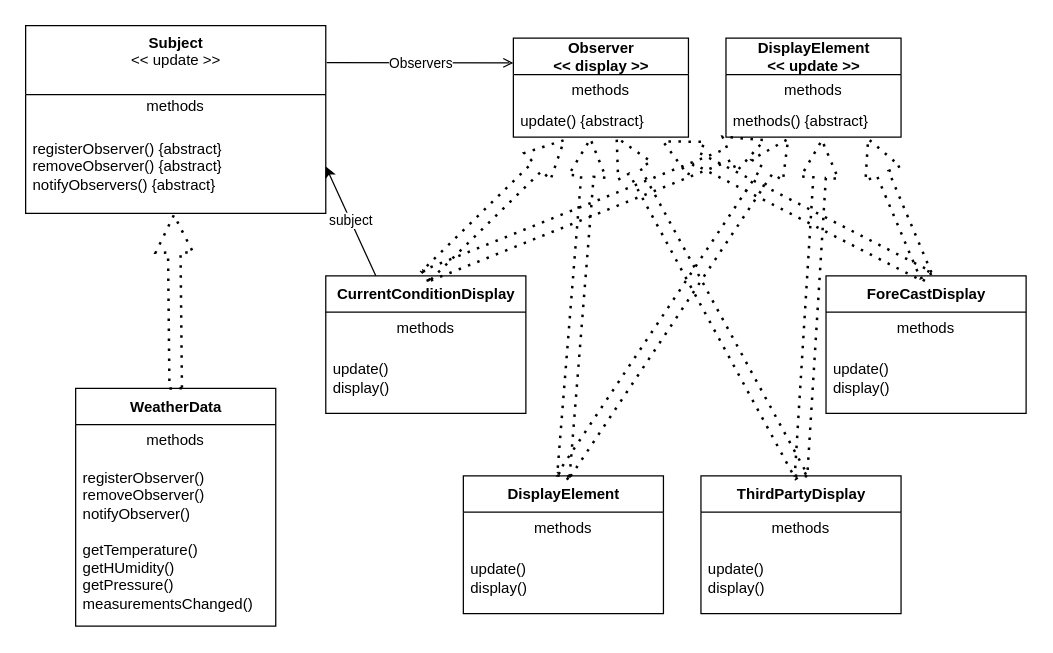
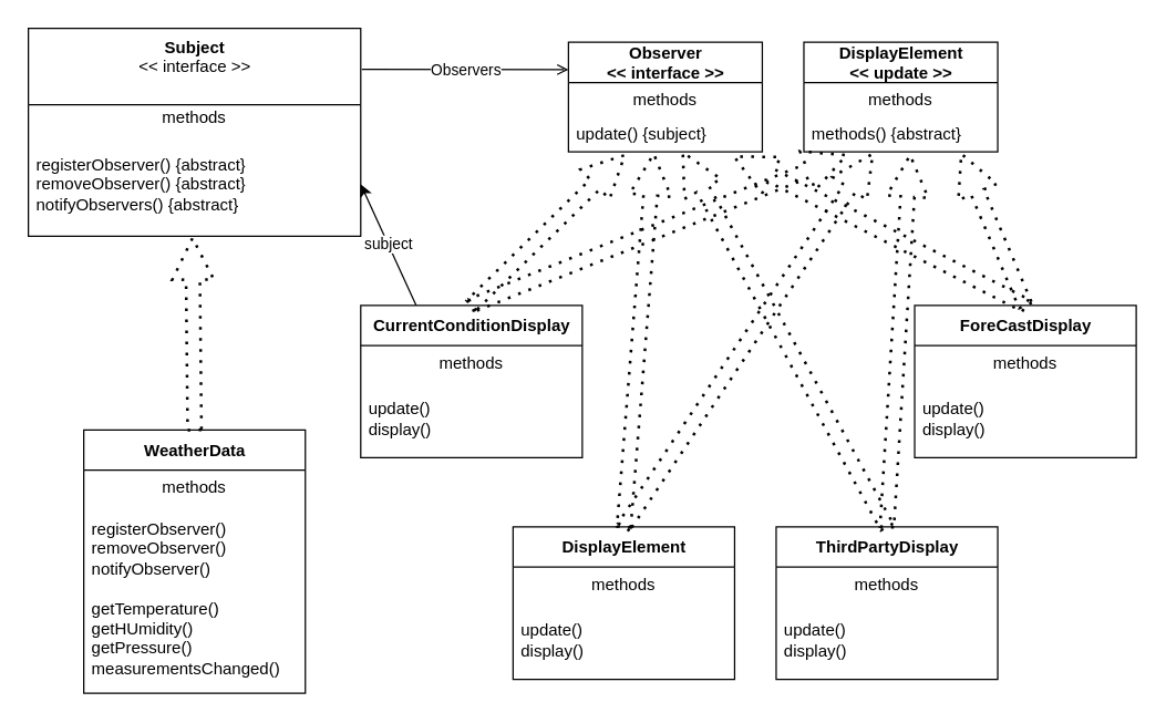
  <mxCell id="0" />
  <mxCell id="1" parent="0" />
- <mxCell id="2" value="&lt;b&gt;Subject&lt;/b&gt;&lt;br&gt;&amp;lt;&amp;lt; update &amp;gt;&amp;gt;" style="swimlane;fontStyle=0;align=center;verticalAlign=top;childLayout=stackLayout;horizontal=1;startSize=55;horizontalStack=0;resizeParent=1;resizeParentMax=0;resizeLast=0;collapsible=0;marginBottom=0;html=1;" parent="1" vertex="1"><mxGeometry x="20" y="20" width="240" height="150" as="geometry" /></mxCell>
+ <mxCell id="2" value="&lt;b&gt;Subject&lt;/b&gt;&lt;br&gt;&amp;lt;&amp;lt; interface &amp;gt;&amp;gt;" style="swimlane;fontStyle=0;align=center;verticalAlign=top;childLayout=stackLayout;horizontal=1;startSize=55;horizontalStack=0;resizeParent=1;resizeParentMax=0;resizeLast=0;collapsible=0;marginBottom=0;html=1;" parent="1" vertex="1"><mxGeometry x="20" y="20" width="240" height="150" as="geometry" /></mxCell>
  <mxCell id="3" value="methods" style="text;html=1;strokeColor=none;fillColor=none;align=center;verticalAlign=middle;spacingLeft=4;spacingRight=4;overflow=hidden;rotatable=0;points=[[0,0.5],[1,0.5]];portConstraint=eastwest;" parent="2" vertex="1"><mxGeometry y="55" width="240" height="20" as="geometry" /></mxCell>
  <mxCell id="4" value="registerObserver() {abstract}&lt;br&gt;removeObserver() {abstract}&lt;br&gt;notifyObservers() {abstract}" style="text;html=1;strokeColor=none;fillColor=none;align=left;verticalAlign=middle;spacingLeft=4;spacingRight=4;overflow=hidden;rotatable=0;points=[[0,0.5],[1,0.5]];portConstraint=eastwest;" parent="2" vertex="1"><mxGeometry y="75" width="240" height="75" as="geometry" /></mxCell>
  <mxCell id="5" value="WeatherData" style="swimlane;fontStyle=1;align=center;verticalAlign=middle;childLayout=stackLayout;horizontal=1;startSize=29;horizontalStack=0;resizeParent=1;resizeParentMax=0;resizeLast=0;collapsible=0;marginBottom=0;html=1;" parent="1" vertex="1"><mxGeometry x="60" y="310" width="160" height="190" as="geometry" /></mxCell>
  <mxCell id="6" value="methods" style="text;html=1;strokeColor=none;fillColor=none;align=center;verticalAlign=middle;spacingLeft=4;spacingRight=4;overflow=hidden;rotatable=0;points=[[0,0.5],[1,0.5]];portConstraint=eastwest;" parent="5" vertex="1"><mxGeometry y="29" width="160" height="25" as="geometry" /></mxCell>
  <mxCell id="7" value="registerObserver()&lt;br&gt;removeObserver()&lt;br&gt;notifyObserver()&lt;br&gt;&lt;br&gt;getTemperature()&lt;br&gt;getHUmidity()&lt;br&gt;getPressure()&lt;br&gt;measurementsChanged()" style="text;html=1;strokeColor=none;fillColor=none;align=left;verticalAlign=middle;spacingLeft=4;spacingRight=4;overflow=hidden;rotatable=0;points=[[0,0.5],[1,0.5]];portConstraint=eastwest;" parent="5" vertex="1"><mxGeometry y="54" width="160" height="136" as="geometry" /></mxCell>
  <mxCell id="8" value="DisplayElement&lt;br&gt;&amp;lt;&amp;lt; update &amp;gt;&amp;gt;" style="swimlane;fontStyle=1;align=center;verticalAlign=middle;childLayout=stackLayout;horizontal=1;startSize=29;horizontalStack=0;resizeParent=1;resizeParentMax=0;resizeLast=0;collapsible=0;marginBottom=0;html=1;" parent="1" vertex="1"><mxGeometry x="580" y="30" width="140" height="79" as="geometry" /></mxCell>
  <mxCell id="9" value="methods" style="text;html=1;strokeColor=none;fillColor=none;align=center;verticalAlign=middle;spacingLeft=4;spacingRight=4;overflow=hidden;rotatable=0;points=[[0,0.5],[1,0.5]];portConstraint=eastwest;" parent="8" vertex="1"><mxGeometry y="29" width="140" height="25" as="geometry" /></mxCell>
  <mxCell id="10" value="methods() {abstract}" style="text;html=1;strokeColor=none;fillColor=none;align=left;verticalAlign=middle;spacingLeft=4;spacingRight=4;overflow=hidden;rotatable=0;points=[[0,0.5],[1,0.5]];portConstraint=eastwest;" parent="8" vertex="1"><mxGeometry y="54" width="140" height="25" as="geometry" /></mxCell>
- <mxCell id="11" value="Observer&lt;br&gt;&amp;lt;&amp;lt; display &amp;gt;&amp;gt;" style="swimlane;fontStyle=1;align=center;verticalAlign=middle;childLayout=stackLayout;horizontal=1;startSize=29;horizontalStack=0;resizeParent=1;resizeParentMax=0;resizeLast=0;collapsible=0;marginBottom=0;html=1;" parent="1" vertex="1"><mxGeometry x="410" y="30" width="140" height="79" as="geometry" /></mxCell>
+ <mxCell id="11" value="Observer&lt;br&gt;&amp;lt;&amp;lt; interface &amp;gt;&amp;gt;" style="swimlane;fontStyle=1;align=center;verticalAlign=middle;childLayout=stackLayout;horizontal=1;startSize=29;horizontalStack=0;resizeParent=1;resizeParentMax=0;resizeLast=0;collapsible=0;marginBottom=0;html=1;" parent="1" vertex="1"><mxGeometry x="410" y="30" width="140" height="79" as="geometry" /></mxCell>
  <mxCell id="12" value="methods" style="text;html=1;strokeColor=none;fillColor=none;align=center;verticalAlign=middle;spacingLeft=4;spacingRight=4;overflow=hidden;rotatable=0;points=[[0,0.5],[1,0.5]];portConstraint=eastwest;" parent="11" vertex="1"><mxGeometry y="29" width="140" height="25" as="geometry" /></mxCell>
- <mxCell id="13" value="update() {abstract}" style="text;html=1;strokeColor=none;fillColor=none;align=left;verticalAlign=middle;spacingLeft=4;spacingRight=4;overflow=hidden;rotatable=0;points=[[0,0.5],[1,0.5]];portConstraint=eastwest;" parent="11" vertex="1"><mxGeometry y="54" width="140" height="25" as="geometry" /></mxCell>
+ <mxCell id="13" value="update() {subject}" style="text;html=1;strokeColor=none;fillColor=none;align=left;verticalAlign=middle;spacingLeft=4;spacingRight=4;overflow=hidden;rotatable=0;points=[[0,0.5],[1,0.5]];portConstraint=eastwest;" parent="11" vertex="1"><mxGeometry y="54" width="140" height="25" as="geometry" /></mxCell>
  <mxCell id="14" value="CurrentConditionDisplay" style="swimlane;fontStyle=1;align=center;verticalAlign=middle;childLayout=stackLayout;horizontal=1;startSize=29;horizontalStack=0;resizeParent=1;resizeParentMax=0;resizeLast=0;collapsible=0;marginBottom=0;html=1;" parent="1" vertex="1"><mxGeometry x="260" y="220" width="160" height="110" as="geometry" /></mxCell>
  <mxCell id="15" value="methods" style="text;html=1;strokeColor=none;fillColor=none;align=center;verticalAlign=middle;spacingLeft=4;spacingRight=4;overflow=hidden;rotatable=0;points=[[0,0.5],[1,0.5]];portConstraint=eastwest;" parent="14" vertex="1"><mxGeometry y="29" width="160" height="25" as="geometry" /></mxCell>
  <mxCell id="16" value="update()&lt;br&gt;display()" style="text;html=1;strokeColor=none;fillColor=none;align=left;verticalAlign=middle;spacingLeft=4;spacingRight=4;overflow=hidden;rotatable=0;points=[[0,0.5],[1,0.5]];portConstraint=eastwest;" parent="14" vertex="1"><mxGeometry y="54" width="160" height="56" as="geometry" /></mxCell>
  <mxCell id="17" value="Observers&lt;br&gt;" style="endArrow=open;html=1;exitX=1.003;exitY=0.197;exitDx=0;exitDy=0;entryX=0;entryY=0.25;entryDx=0;entryDy=0;exitPerimeter=0;" parent="1" source="2" target="11" edge="1"><mxGeometry width="50" height="50" relative="1" as="geometry"><mxPoint x="340" y="145" as="sourcePoint" /><mxPoint x="540" y="-40" as="targetPoint" /></mxGeometry></mxCell>
  <mxCell id="18" value="" style="endArrow=none;dashed=1;html=1;dashPattern=1 3;strokeWidth=2;shape=arrow;exitX=0.5;exitY=0;exitDx=0;exitDy=0;entryX=0.494;entryY=1.018;entryDx=0;entryDy=0;entryPerimeter=0;" parent="1" source="5" target="4" edge="1"><mxGeometry width="50" height="50" relative="1" as="geometry"><mxPoint x="450" y="20" as="sourcePoint" /><mxPoint x="260" y="310" as="targetPoint" /></mxGeometry></mxCell>
  <mxCell id="19" value="DisplayElement" style="swimlane;fontStyle=1;align=center;verticalAlign=middle;childLayout=stackLayout;horizontal=1;startSize=29;horizontalStack=0;resizeParent=1;resizeParentMax=0;resizeLast=0;collapsible=0;marginBottom=0;html=1;" parent="1" vertex="1"><mxGeometry x="370" y="380" width="160" height="110" as="geometry" /></mxCell>
  <mxCell id="20" value="methods" style="text;html=1;strokeColor=none;fillColor=none;align=center;verticalAlign=middle;spacingLeft=4;spacingRight=4;overflow=hidden;rotatable=0;points=[[0,0.5],[1,0.5]];portConstraint=eastwest;" parent="19" vertex="1"><mxGeometry y="29" width="160" height="25" as="geometry" /></mxCell>
  <mxCell id="21" value="update()&lt;br&gt;display()" style="text;html=1;strokeColor=none;fillColor=none;align=left;verticalAlign=middle;spacingLeft=4;spacingRight=4;overflow=hidden;rotatable=0;points=[[0,0.5],[1,0.5]];portConstraint=eastwest;" parent="19" vertex="1"><mxGeometry y="54" width="160" height="56" as="geometry" /></mxCell>
  <mxCell id="22" value="ForeCastDisplay" style="swimlane;fontStyle=1;align=center;verticalAlign=middle;childLayout=stackLayout;horizontal=1;startSize=29;horizontalStack=0;resizeParent=1;resizeParentMax=0;resizeLast=0;collapsible=0;marginBottom=0;html=1;" parent="1" vertex="1"><mxGeometry x="660" y="220" width="160" height="110" as="geometry" /></mxCell>
  <mxCell id="23" value="methods" style="text;html=1;strokeColor=none;fillColor=none;align=center;verticalAlign=middle;spacingLeft=4;spacingRight=4;overflow=hidden;rotatable=0;points=[[0,0.5],[1,0.5]];portConstraint=eastwest;" parent="22" vertex="1"><mxGeometry y="29" width="160" height="25" as="geometry" /></mxCell>
  <mxCell id="24" value="update()&lt;br&gt;display()" style="text;html=1;strokeColor=none;fillColor=none;align=left;verticalAlign=middle;spacingLeft=4;spacingRight=4;overflow=hidden;rotatable=0;points=[[0,0.5],[1,0.5]];portConstraint=eastwest;" parent="22" vertex="1"><mxGeometry y="54" width="160" height="56" as="geometry" /></mxCell>
  <mxCell id="25" value="ThirdPartyDisplay" style="swimlane;fontStyle=1;align=center;verticalAlign=middle;childLayout=stackLayout;horizontal=1;startSize=29;horizontalStack=0;resizeParent=1;resizeParentMax=0;resizeLast=0;collapsible=0;marginBottom=0;html=1;" parent="1" vertex="1"><mxGeometry x="560" y="380" width="160" height="110" as="geometry" /></mxCell>
  <mxCell id="26" value="methods" style="text;html=1;strokeColor=none;fillColor=none;align=center;verticalAlign=middle;spacingLeft=4;spacingRight=4;overflow=hidden;rotatable=0;points=[[0,0.5],[1,0.5]];portConstraint=eastwest;" parent="25" vertex="1"><mxGeometry y="29" width="160" height="25" as="geometry" /></mxCell>
  <mxCell id="27" value="update()&lt;br&gt;display()" style="text;html=1;strokeColor=none;fillColor=none;align=left;verticalAlign=middle;spacingLeft=4;spacingRight=4;overflow=hidden;rotatable=0;points=[[0,0.5],[1,0.5]];portConstraint=eastwest;" parent="25" vertex="1"><mxGeometry y="54" width="160" height="56" as="geometry" /></mxCell>
  <mxCell id="28" value="" style="endArrow=none;dashed=1;html=1;dashPattern=1 3;strokeWidth=2;shape=arrow;exitX=0.5;exitY=0;exitDx=0;exitDy=0;entryX=0.29;entryY=1.1;entryDx=0;entryDy=0;entryPerimeter=0;" parent="1" source="14" target="13" edge="1"><mxGeometry width="50" height="50" relative="1" as="geometry"><mxPoint x="150" y="320" as="sourcePoint" /><mxPoint x="148.56" y="181.35" as="targetPoint" /></mxGeometry></mxCell>
  <mxCell id="29" value="" style="endArrow=none;dashed=1;html=1;dashPattern=1 3;strokeWidth=2;shape=arrow;exitX=0.5;exitY=0;exitDx=0;exitDy=0;entryX=0.219;entryY=1.1;entryDx=0;entryDy=0;entryPerimeter=0;" parent="1" source="14" target="10" edge="1"><mxGeometry width="50" height="50" relative="1" as="geometry"><mxPoint x="350" y="230" as="sourcePoint" /><mxPoint x="460.6" y="121.5" as="targetPoint" /></mxGeometry></mxCell>
  <mxCell id="30" value="" style="endArrow=none;dashed=1;html=1;dashPattern=1 3;strokeWidth=2;shape=arrow;exitX=0.5;exitY=0;exitDx=0;exitDy=0;entryX=0.44;entryY=1.06;entryDx=0;entryDy=0;entryPerimeter=0;" parent="1" source="19" target="13" edge="1"><mxGeometry width="50" height="50" relative="1" as="geometry"><mxPoint x="350" y="230" as="sourcePoint" /><mxPoint x="620.66" y="121.5" as="targetPoint" /></mxGeometry></mxCell>
  <mxCell id="31" value="" style="endArrow=none;dashed=1;html=1;dashPattern=1 3;strokeWidth=2;shape=arrow;exitX=0.5;exitY=0;exitDx=0;exitDy=0;entryX=0.355;entryY=1.06;entryDx=0;entryDy=0;entryPerimeter=0;" parent="1" source="19" target="10" edge="1"><mxGeometry width="50" height="50" relative="1" as="geometry"><mxPoint x="460" y="390" as="sourcePoint" /><mxPoint x="481.6" y="120.5" as="targetPoint" /></mxGeometry></mxCell>
  <mxCell id="32" value="" style="endArrow=none;dashed=1;html=1;dashPattern=1 3;strokeWidth=2;shape=arrow;exitX=0.5;exitY=0;exitDx=0;exitDy=0;entryX=0.548;entryY=1.1;entryDx=0;entryDy=0;entryPerimeter=0;" parent="1" source="25" target="10" edge="1"><mxGeometry width="50" height="50" relative="1" as="geometry"><mxPoint x="460" y="390" as="sourcePoint" /><mxPoint x="639.7" y="120.5" as="targetPoint" /></mxGeometry></mxCell>
  <mxCell id="33" value="" style="endArrow=none;dashed=1;html=1;dashPattern=1 3;strokeWidth=2;shape=arrow;entryX=0.59;entryY=1.02;entryDx=0;entryDy=0;entryPerimeter=0;exitX=0.5;exitY=0;exitDx=0;exitDy=0;" parent="1" source="25" target="13" edge="1"><mxGeometry width="50" height="50" relative="1" as="geometry"><mxPoint x="640" y="380" as="sourcePoint" /><mxPoint x="666.72" y="121.5" as="targetPoint" /></mxGeometry></mxCell>
  <mxCell id="34" value="" style="endArrow=none;dashed=1;html=1;dashPattern=1 3;strokeWidth=2;shape=arrow;entryX=0.855;entryY=1.14;entryDx=0;entryDy=0;entryPerimeter=0;exitX=0.5;exitY=0;exitDx=0;exitDy=0;" parent="1" source="22" target="13" edge="1"><mxGeometry width="50" height="50" relative="1" as="geometry"><mxPoint x="650" y="390" as="sourcePoint" /><mxPoint x="502.6" y="119.5" as="targetPoint" /></mxGeometry></mxCell>
  <mxCell id="35" value="" style="endArrow=none;dashed=1;html=1;dashPattern=1 3;strokeWidth=2;shape=arrow;entryX=0.812;entryY=1.06;entryDx=0;entryDy=0;entryPerimeter=0;exitX=0.5;exitY=0;exitDx=0;exitDy=0;" parent="1" source="22" target="10" edge="1"><mxGeometry width="50" height="50" relative="1" as="geometry"><mxPoint x="750" y="230" as="sourcePoint" /><mxPoint x="539.7" y="122.5" as="targetPoint" /></mxGeometry></mxCell>
  <mxCell id="36" value="subject&lt;br&gt;" style="endArrow=classic;html=1;exitX=0.25;exitY=0;exitDx=0;exitDy=0;entryX=1;entryY=0.5;entryDx=0;entryDy=0;" edge="1" parent="1" source="14" target="4"><mxGeometry width="50" height="50" relative="1" as="geometry"><mxPoint x="270.72" y="59.55" as="sourcePoint" /><mxPoint x="420" y="59.75" as="targetPoint" /></mxGeometry></mxCell>
